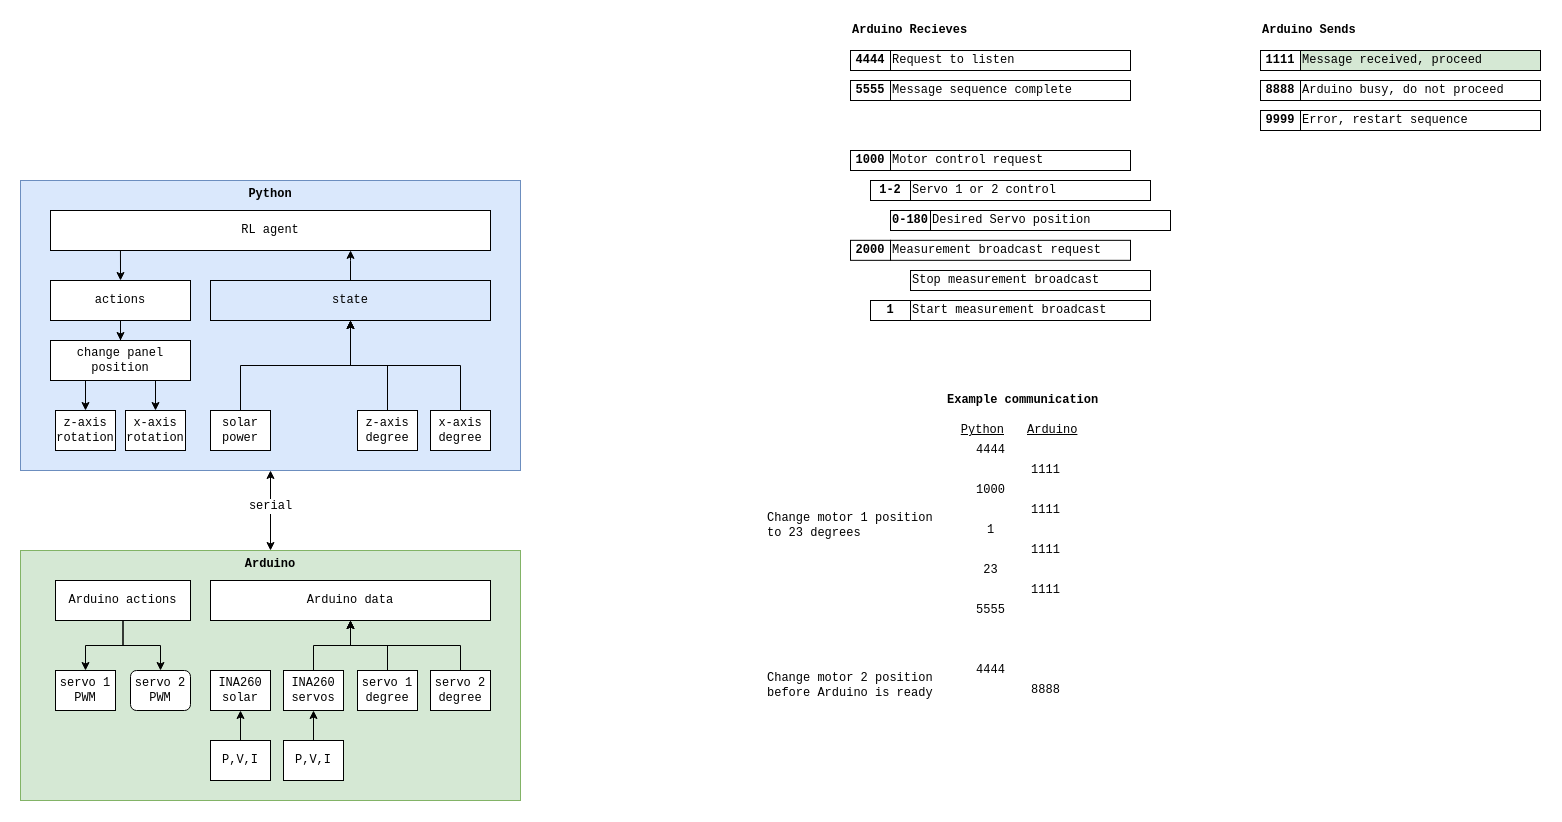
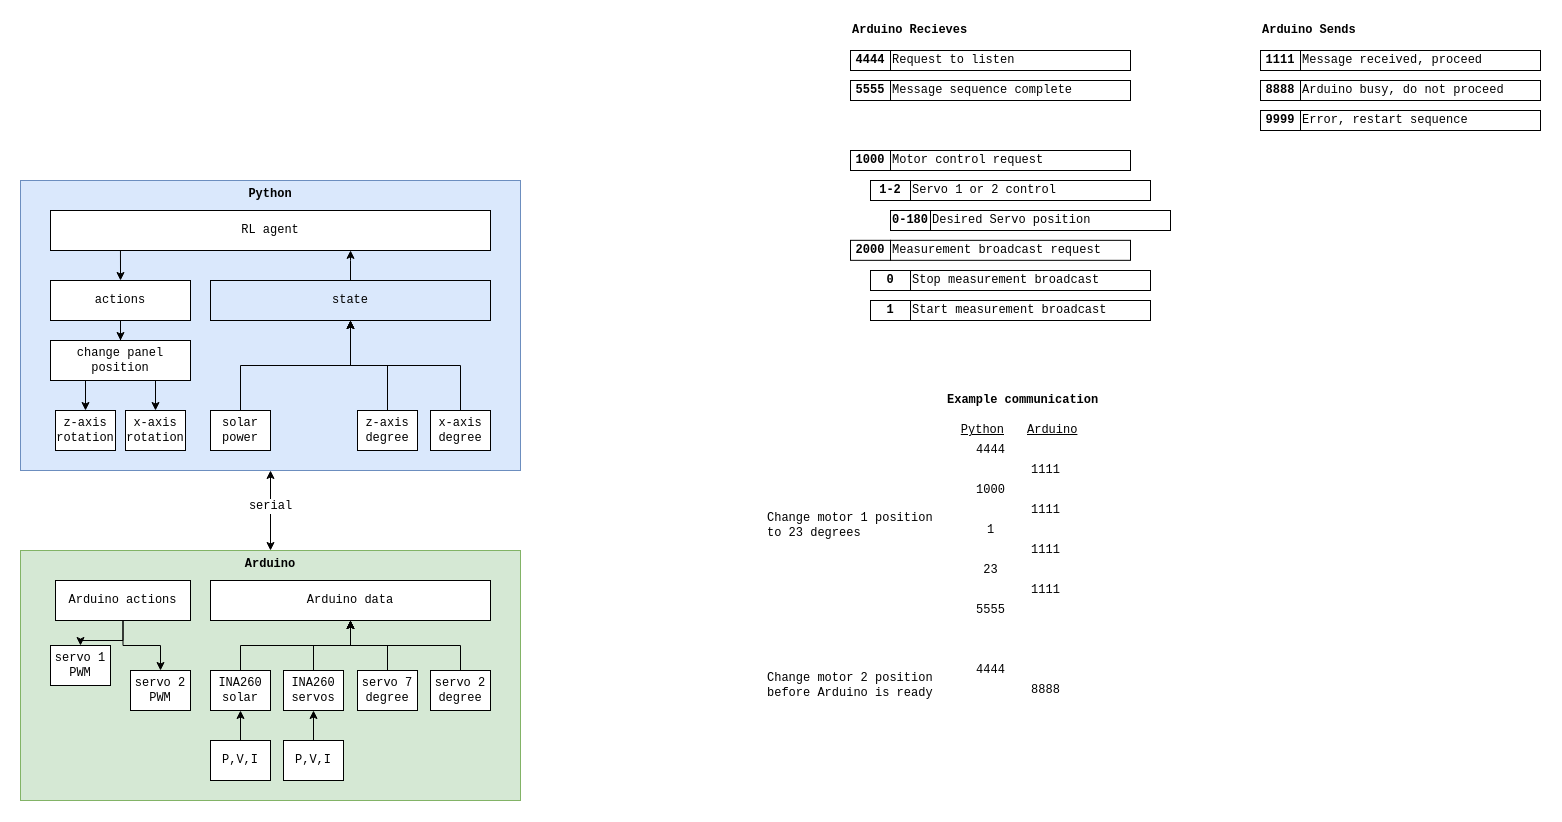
  <mxCell id="0" />
  <mxCell id="1" parent="0" />
  <mxCell id="2" value="&lt;b&gt;Arduino&lt;/b&gt;" style="rounded=0;whiteSpace=wrap;html=1;fillColor=#d5e8d4;fontFamily=Courier New;fontSize=12;strokeColor=#82b366;verticalAlign=top;" parent="1" vertex="1"><mxGeometry x="20" y="550" width="500" height="250" as="geometry" /></mxCell>
  <mxCell id="3" style="edgeStyle=orthogonalEdgeStyle;rounded=0;jumpStyle=none;orthogonalLoop=1;jettySize=auto;html=1;exitX=0.5;exitY=1;exitDx=0;exitDy=0;entryX=0.5;entryY=0;entryDx=0;entryDy=0;endArrow=classic;endFill=1;strokeColor=#000000;strokeWidth=1;fontFamily=Courier New;fontSize=12;startArrow=classic;startFill=1;" parent="1" source="5" target="2" edge="1"><mxGeometry relative="1" as="geometry" /></mxCell>
  <mxCell id="4" value="serial" style="text;html=1;align=center;verticalAlign=middle;resizable=0;points=[];;labelBackgroundColor=#ffffff;fontSize=12;fontFamily=Courier New;" parent="3" vertex="1" connectable="0"><mxGeometry x="0.083" y="-2" relative="1" as="geometry"><mxPoint x="1.67" y="-8" as="offset" /></mxGeometry></mxCell>
  <mxCell id="5" value="Python" style="rounded=0;whiteSpace=wrap;html=1;fillColor=#dae8fc;fontFamily=Courier New;fontSize=12;strokeColor=#6c8ebf;fontStyle=1;verticalAlign=top;" parent="1" vertex="1"><mxGeometry x="20" y="180" width="500" height="290" as="geometry" /></mxCell>
  <mxCell id="6" value="RL agent" style="rounded=0;whiteSpace=wrap;html=1;fillColor=#ffffff;fontFamily=Courier New;fontSize=12;" parent="1" vertex="1"><mxGeometry x="50" y="210" width="440" height="40" as="geometry" /></mxCell>
  <mxCell id="7" style="edgeStyle=orthogonalEdgeStyle;rounded=0;jumpStyle=none;orthogonalLoop=1;jettySize=auto;html=1;exitX=0.75;exitY=1;exitDx=0;exitDy=0;entryX=0.5;entryY=0;entryDx=0;entryDy=0;startArrow=none;startFill=0;endArrow=classic;endFill=1;strokeColor=#000000;strokeWidth=1;fontFamily=Courier New;fontSize=12;" parent="1" source="9" target="13" edge="1"><mxGeometry relative="1" as="geometry" /></mxCell>
  <mxCell id="8" style="edgeStyle=orthogonalEdgeStyle;rounded=0;jumpStyle=none;orthogonalLoop=1;jettySize=auto;html=1;exitX=0.25;exitY=1;exitDx=0;exitDy=0;startArrow=none;startFill=0;endArrow=classic;endFill=1;strokeColor=#000000;strokeWidth=1;fontFamily=Courier New;fontSize=12;" parent="1" source="9" target="12" edge="1"><mxGeometry relative="1" as="geometry" /></mxCell>
  <mxCell id="9" value="change panel position" style="rounded=0;whiteSpace=wrap;html=1;fillColor=#ffffff;fontFamily=Courier New;fontSize=12;" parent="1" vertex="1"><mxGeometry x="50" y="340" width="140" height="40" as="geometry" /></mxCell>
  <mxCell id="10" style="edgeStyle=orthogonalEdgeStyle;rounded=0;orthogonalLoop=1;jettySize=auto;html=1;exitX=0.5;exitY=0;exitDx=0;exitDy=0;fontFamily=Courier New;" parent="1" source="11" target="24" edge="1"><mxGeometry relative="1" as="geometry" /></mxCell>
  <mxCell id="11" value="solar power" style="rounded=0;whiteSpace=wrap;html=1;fillColor=#ffffff;fontFamily=Courier New;fontSize=12;" parent="1" vertex="1"><mxGeometry x="210" y="410" width="60" height="40" as="geometry" /></mxCell>
  <mxCell id="12" value="z-axis rotation" style="rounded=0;whiteSpace=wrap;html=1;fillColor=#ffffff;fontFamily=Courier New;fontSize=12;" parent="1" vertex="1"><mxGeometry x="55" y="410" width="60" height="40" as="geometry" /></mxCell>
  <mxCell id="13" value="x-axis rotation" style="rounded=0;whiteSpace=wrap;html=1;fillColor=#ffffff;fontFamily=Courier New;fontSize=12;" parent="1" vertex="1"><mxGeometry x="125" y="410" width="60" height="40" as="geometry" /></mxCell>
- <mxCell id="14" value="servo 1 PWM" style="rounded=0;whiteSpace=wrap;html=1;fillColor=#ffffff;fontFamily=Courier New;fontSize=12;" parent="1" vertex="1"><mxGeometry x="55" y="670" width="60" height="40" as="geometry" /></mxCell>
- <mxCell id="15" value="servo 2 PWM" style="whiteSpace=wrap;html=1;fillColor=#ffffff;fontFamily=Courier New;fontSize=12;rounded=1;" parent="1" vertex="1"><mxGeometry x="130" y="670" width="60" height="40" as="geometry" /></mxCell>
+ <mxCell id="14" value="servo 1 PWM" style="rounded=0;whiteSpace=wrap;html=1;fillColor=#ffffff;fontFamily=Courier New;fontSize=12;" parent="1" vertex="1"><mxGeometry x="50" y="645" width="60" height="40" as="geometry" /></mxCell>
+ <mxCell id="15" value="servo 2 PWM" style="rounded=0;whiteSpace=wrap;html=1;fillColor=#ffffff;fontFamily=Courier New;fontSize=12;" parent="1" vertex="1"><mxGeometry x="130" y="670" width="60" height="40" as="geometry" /></mxCell>
+ <mxCell id="16" style="edgeStyle=orthogonalEdgeStyle;rounded=0;orthogonalLoop=1;jettySize=auto;html=1;exitX=0.5;exitY=0;exitDx=0;exitDy=0;entryX=0.5;entryY=1;entryDx=0;entryDy=0;fontFamily=Courier New;" parent="1" source="17" target="32" edge="1"><mxGeometry relative="1" as="geometry" /></mxCell>
  <mxCell id="17" value="INA260 solar" style="rounded=0;whiteSpace=wrap;html=1;fillColor=#ffffff;fontFamily=Courier New;fontSize=12;" parent="1" vertex="1"><mxGeometry x="210" y="670" width="60" height="40" as="geometry" /></mxCell>
  <mxCell id="18" style="edgeStyle=orthogonalEdgeStyle;rounded=0;orthogonalLoop=1;jettySize=auto;html=1;entryX=0.5;entryY=1;entryDx=0;entryDy=0;fontFamily=Courier New;" parent="1" source="19" target="17" edge="1"><mxGeometry relative="1" as="geometry" /></mxCell>
  <mxCell id="19" value="P,V,I" style="rounded=0;whiteSpace=wrap;html=1;fillColor=#ffffff;fontFamily=Courier New;fontSize=12;" parent="1" vertex="1"><mxGeometry x="210" y="740" width="60" height="40" as="geometry" /></mxCell>
  <mxCell id="20" style="edgeStyle=orthogonalEdgeStyle;rounded=0;orthogonalLoop=1;jettySize=auto;html=1;exitX=0.5;exitY=1;exitDx=0;exitDy=0;fontFamily=Courier New;" parent="1" source="22" target="9" edge="1"><mxGeometry relative="1" as="geometry" /></mxCell>
  <mxCell id="21" style="edgeStyle=orthogonalEdgeStyle;rounded=0;orthogonalLoop=1;jettySize=auto;html=1;exitX=0.159;exitY=1.002;exitDx=0;exitDy=0;exitPerimeter=0;fontFamily=Courier New;" parent="1" source="6" target="22" edge="1"><mxGeometry relative="1" as="geometry" /></mxCell>
  <mxCell id="22" value="actions" style="rounded=0;whiteSpace=wrap;html=1;fillColor=#ffffff;fontFamily=Courier New;fontSize=12;" parent="1" vertex="1"><mxGeometry x="50" y="280" width="140" height="40" as="geometry" /></mxCell>
  <mxCell id="23" style="edgeStyle=orthogonalEdgeStyle;rounded=0;orthogonalLoop=1;jettySize=auto;html=1;entryX=0.682;entryY=0.997;entryDx=0;entryDy=0;entryPerimeter=0;fontFamily=Courier New;" parent="1" source="24" target="6" edge="1"><mxGeometry relative="1" as="geometry" /></mxCell>
  <mxCell id="24" value="state" style="rounded=0;whiteSpace=wrap;html=1;fillColor=#dae8fc;fontFamily=Courier New;fontSize=12;" parent="1" vertex="1"><mxGeometry x="210" y="280" width="280" height="40" as="geometry" /></mxCell>
  <mxCell id="25" style="edgeStyle=orthogonalEdgeStyle;rounded=0;orthogonalLoop=1;jettySize=auto;html=1;entryX=0.5;entryY=1;entryDx=0;entryDy=0;fontFamily=Courier New;" parent="1" source="26" target="24" edge="1"><mxGeometry relative="1" as="geometry" /></mxCell>
  <mxCell id="26" value="z-axis degree" style="rounded=0;whiteSpace=wrap;html=1;fillColor=#ffffff;fontFamily=Courier New;fontSize=12;" parent="1" vertex="1"><mxGeometry x="357" y="410" width="60" height="40" as="geometry" /></mxCell>
  <mxCell id="27" style="edgeStyle=orthogonalEdgeStyle;rounded=0;orthogonalLoop=1;jettySize=auto;html=1;entryX=0.5;entryY=1;entryDx=0;entryDy=0;fontFamily=Courier New;" parent="1" source="28" target="24" edge="1"><mxGeometry relative="1" as="geometry" /></mxCell>
  <mxCell id="28" value="x-axis degree" style="rounded=0;whiteSpace=wrap;html=1;fillColor=#ffffff;fontFamily=Courier New;fontSize=12;" parent="1" vertex="1"><mxGeometry x="430" y="410" width="60" height="40" as="geometry" /></mxCell>
  <mxCell id="29" style="edgeStyle=orthogonalEdgeStyle;rounded=0;orthogonalLoop=1;jettySize=auto;html=1;exitX=0.5;exitY=1;exitDx=0;exitDy=0;entryX=0.5;entryY=0;entryDx=0;entryDy=0;fontFamily=Courier New;" parent="1" source="31" target="14" edge="1"><mxGeometry relative="1" as="geometry" /></mxCell>
  <mxCell id="30" style="edgeStyle=orthogonalEdgeStyle;rounded=0;orthogonalLoop=1;jettySize=auto;html=1;exitX=0.5;exitY=1;exitDx=0;exitDy=0;entryX=0.5;entryY=0;entryDx=0;entryDy=0;fontFamily=Courier New;" parent="1" source="31" target="15" edge="1"><mxGeometry relative="1" as="geometry" /></mxCell>
  <mxCell id="31" value="Arduino actions" style="rounded=0;whiteSpace=wrap;html=1;fillColor=#ffffff;fontFamily=Courier New;fontSize=12;" parent="1" vertex="1"><mxGeometry x="55" y="580" width="135" height="40" as="geometry" /></mxCell>
  <mxCell id="32" value="Arduino data" style="rounded=0;whiteSpace=wrap;html=1;fillColor=#ffffff;fontFamily=Courier New;fontSize=12;" parent="1" vertex="1"><mxGeometry x="210" y="580" width="280" height="40" as="geometry" /></mxCell>
  <mxCell id="33" style="edgeStyle=orthogonalEdgeStyle;rounded=0;orthogonalLoop=1;jettySize=auto;html=1;entryX=0.5;entryY=1;entryDx=0;entryDy=0;fontFamily=Courier New;" parent="1" source="34" target="32" edge="1"><mxGeometry relative="1" as="geometry" /></mxCell>
- <mxCell id="34" value="servo 1 degree" style="rounded=0;whiteSpace=wrap;html=1;fillColor=#ffffff;fontFamily=Courier New;fontSize=12;" parent="1" vertex="1"><mxGeometry x="357" y="670" width="60" height="40" as="geometry" /></mxCell>
+ <mxCell id="34" value="servo 7 degree" style="rounded=0;whiteSpace=wrap;html=1;fillColor=#ffffff;fontFamily=Courier New;fontSize=12;" parent="1" vertex="1"><mxGeometry x="357" y="670" width="60" height="40" as="geometry" /></mxCell>
  <mxCell id="35" style="edgeStyle=orthogonalEdgeStyle;rounded=0;orthogonalLoop=1;jettySize=auto;html=1;entryX=0.5;entryY=1;entryDx=0;entryDy=0;fontFamily=Courier New;" parent="1" source="36" target="32" edge="1"><mxGeometry relative="1" as="geometry" /></mxCell>
  <mxCell id="36" value="servo 2 degree" style="rounded=0;whiteSpace=wrap;html=1;fillColor=#ffffff;fontFamily=Courier New;fontSize=12;" parent="1" vertex="1"><mxGeometry x="430" y="670" width="60" height="40" as="geometry" /></mxCell>
  <mxCell id="37" style="edgeStyle=orthogonalEdgeStyle;rounded=0;orthogonalLoop=1;jettySize=auto;html=1;exitX=0.5;exitY=0;exitDx=0;exitDy=0;entryX=0.5;entryY=1;entryDx=0;entryDy=0;fontFamily=Courier New;" parent="1" source="38" target="32" edge="1"><mxGeometry relative="1" as="geometry" /></mxCell>
  <mxCell id="38" value="INA260 servos" style="rounded=0;whiteSpace=wrap;html=1;fillColor=#ffffff;fontFamily=Courier New;fontSize=12;" parent="1" vertex="1"><mxGeometry x="283" y="670" width="60" height="40" as="geometry" /></mxCell>
  <mxCell id="39" style="edgeStyle=orthogonalEdgeStyle;rounded=0;orthogonalLoop=1;jettySize=auto;html=1;entryX=0.5;entryY=1;entryDx=0;entryDy=0;fontFamily=Courier New;" parent="1" source="40" target="38" edge="1"><mxGeometry relative="1" as="geometry" /></mxCell>
  <mxCell id="40" value="P,V,I" style="rounded=0;whiteSpace=wrap;html=1;fillColor=#ffffff;fontFamily=Courier New;fontSize=12;" parent="1" vertex="1"><mxGeometry x="283" y="740" width="60" height="40" as="geometry" /></mxCell>
  <mxCell id="41" value="Arduino Recieves" style="text;html=1;align=left;verticalAlign=middle;resizable=0;points=[];;autosize=1;fontFamily=Courier New;fontStyle=1" vertex="1" parent="1"><mxGeometry x="850" y="20" width="130" height="20" as="geometry" /></mxCell>
  <mxCell id="42" value="Arduino Sends" style="text;html=1;align=left;verticalAlign=middle;resizable=0;points=[];;autosize=1;fontFamily=Courier New;fontStyle=1" vertex="1" parent="1"><mxGeometry x="1260" y="20" width="110" height="20" as="geometry" /></mxCell>
  <mxCell id="43" value="" style="group" vertex="1" connectable="0" parent="1"><mxGeometry x="850" y="50" width="280" height="20" as="geometry" /></mxCell>
  <mxCell id="44" value="4444" style="rounded=0;whiteSpace=wrap;html=1;fillColor=#ffffff;fontFamily=Courier New;fontSize=12;align=center;fontStyle=1" vertex="1" parent="43"><mxGeometry width="40" height="20" as="geometry" /></mxCell>
  <mxCell id="45" value="Request to listen" style="rounded=0;whiteSpace=wrap;html=1;fillColor=#ffffff;fontFamily=Courier New;fontSize=12;align=left;" vertex="1" parent="43"><mxGeometry x="40" width="240" height="20" as="geometry" /></mxCell>
  <mxCell id="46" value="" style="group" vertex="1" connectable="0" parent="1"><mxGeometry x="1260" y="80" width="280" height="20" as="geometry" /></mxCell>
  <mxCell id="47" value="8888" style="rounded=0;whiteSpace=wrap;html=1;fillColor=#ffffff;fontFamily=Courier New;fontSize=12;align=center;fontStyle=1" vertex="1" parent="46"><mxGeometry width="40" height="20" as="geometry" /></mxCell>
  <mxCell id="48" value="Arduino busy, do not proceed" style="rounded=0;whiteSpace=wrap;html=1;fillColor=#ffffff;fontFamily=Courier New;fontSize=12;align=left;" vertex="1" parent="46"><mxGeometry x="40" width="240" height="20" as="geometry" /></mxCell>
  <mxCell id="49" value="" style="group" vertex="1" connectable="0" parent="1"><mxGeometry x="1260" y="50" width="280" height="20" as="geometry" /></mxCell>
  <mxCell id="50" value="1111" style="rounded=0;whiteSpace=wrap;html=1;fillColor=#ffffff;fontFamily=Courier New;fontSize=12;align=center;fontStyle=1" vertex="1" parent="49"><mxGeometry width="40" height="20" as="geometry" /></mxCell>
- <mxCell id="51" value="Message received, proceed" style="rounded=0;whiteSpace=wrap;html=1;fillColor=#d5e8d4;fontFamily=Courier New;fontSize=12;align=left;" vertex="1" parent="49"><mxGeometry x="40" width="240" height="20" as="geometry" /></mxCell>
+ <mxCell id="51" value="Message received, proceed" style="rounded=0;whiteSpace=wrap;html=1;fillColor=#ffffff;fontFamily=Courier New;fontSize=12;align=left;" vertex="1" parent="49"><mxGeometry x="40" width="240" height="20" as="geometry" /></mxCell>
  <mxCell id="52" value="" style="group" vertex="1" connectable="0" parent="1"><mxGeometry x="1260" y="110" width="280" height="20" as="geometry" /></mxCell>
  <mxCell id="53" value="9999" style="rounded=0;whiteSpace=wrap;html=1;fillColor=#ffffff;fontFamily=Courier New;fontSize=12;align=center;fontStyle=1" vertex="1" parent="52"><mxGeometry width="40" height="20" as="geometry" /></mxCell>
  <mxCell id="54" value="Error, restart sequence" style="rounded=0;whiteSpace=wrap;html=1;fillColor=#ffffff;fontFamily=Courier New;fontSize=12;align=left;" vertex="1" parent="52"><mxGeometry x="40" width="240" height="20" as="geometry" /></mxCell>
  <mxCell id="55" value="" style="group" vertex="1" connectable="0" parent="1"><mxGeometry x="850" y="80" width="280" height="20" as="geometry" /></mxCell>
  <mxCell id="56" value="5555" style="rounded=0;whiteSpace=wrap;html=1;fillColor=#ffffff;fontFamily=Courier New;fontSize=12;align=center;fontStyle=1" vertex="1" parent="55"><mxGeometry width="40" height="20" as="geometry" /></mxCell>
  <mxCell id="57" value="Message sequence complete" style="rounded=0;whiteSpace=wrap;html=1;fillColor=#ffffff;fontFamily=Courier New;fontSize=12;align=left;" vertex="1" parent="55"><mxGeometry x="40" width="240" height="20" as="geometry" /></mxCell>
  <mxCell id="58" value="" style="group" vertex="1" connectable="0" parent="1"><mxGeometry x="850" y="150" width="280" height="20" as="geometry" /></mxCell>
  <mxCell id="59" value="1000" style="rounded=0;whiteSpace=wrap;html=1;fillColor=#ffffff;fontFamily=Courier New;fontSize=12;align=center;fontStyle=1" vertex="1" parent="58"><mxGeometry width="40" height="20" as="geometry" /></mxCell>
  <mxCell id="60" value="Motor control request" style="rounded=0;whiteSpace=wrap;html=1;fillColor=#ffffff;fontFamily=Courier New;fontSize=12;align=left;" vertex="1" parent="58"><mxGeometry x="40" width="240" height="20" as="geometry" /></mxCell>
  <mxCell id="61" value="" style="group" vertex="1" connectable="0" parent="1"><mxGeometry x="850" y="239.83" width="280" height="20" as="geometry" /></mxCell>
  <mxCell id="62" value="2000" style="rounded=0;whiteSpace=wrap;html=1;fillColor=#ffffff;fontFamily=Courier New;fontSize=12;align=center;fontStyle=1" vertex="1" parent="61"><mxGeometry width="40" height="20" as="geometry" /></mxCell>
  <mxCell id="63" value="Measurement broadcast request" style="rounded=0;whiteSpace=wrap;html=1;fillColor=#ffffff;fontFamily=Courier New;fontSize=12;align=left;" vertex="1" parent="61"><mxGeometry x="40" width="240" height="20" as="geometry" /></mxCell>
  <mxCell id="64" value="" style="group" vertex="1" connectable="0" parent="1"><mxGeometry x="870" y="180" width="280" height="20" as="geometry" /></mxCell>
  <mxCell id="65" value="1-2" style="rounded=0;whiteSpace=wrap;html=1;fillColor=#ffffff;fontFamily=Courier New;fontSize=12;align=center;fontStyle=1" vertex="1" parent="64"><mxGeometry width="40" height="20" as="geometry" /></mxCell>
  <mxCell id="66" value="Servo 1 or 2 control" style="rounded=0;whiteSpace=wrap;html=1;fillColor=#ffffff;fontFamily=Courier New;fontSize=12;align=left;" vertex="1" parent="64"><mxGeometry x="40" width="240" height="20" as="geometry" /></mxCell>
  <mxCell id="67" value="" style="group" vertex="1" connectable="0" parent="1"><mxGeometry x="890" y="210" width="280" height="20" as="geometry" /></mxCell>
  <mxCell id="68" value="0-180" style="rounded=0;whiteSpace=wrap;html=1;fillColor=#ffffff;fontFamily=Courier New;fontSize=12;align=center;fontStyle=1" vertex="1" parent="67"><mxGeometry width="40" height="20" as="geometry" /></mxCell>
  <mxCell id="69" value="Desired Servo position" style="rounded=0;whiteSpace=wrap;html=1;fillColor=#ffffff;fontFamily=Courier New;fontSize=12;align=left;" vertex="1" parent="67"><mxGeometry x="40" width="240" height="20" as="geometry" /></mxCell>
  <mxCell id="70" value="" style="group" vertex="1" connectable="0" parent="1"><mxGeometry x="870" y="270" width="280" height="20" as="geometry" /></mxCell>
+ <mxCell id="71" value="0" style="rounded=0;whiteSpace=wrap;html=1;fillColor=#ffffff;fontFamily=Courier New;fontSize=12;align=center;fontStyle=1" vertex="1" parent="70"><mxGeometry width="40" height="20" as="geometry" /></mxCell>
  <mxCell id="72" value="Stop measurement broadcast" style="rounded=0;whiteSpace=wrap;html=1;fillColor=#ffffff;fontFamily=Courier New;fontSize=12;align=left;" vertex="1" parent="70"><mxGeometry x="40" width="240" height="20" as="geometry" /></mxCell>
  <mxCell id="73" value="" style="group" vertex="1" connectable="0" parent="1"><mxGeometry x="870" y="300" width="280" height="20" as="geometry" /></mxCell>
  <mxCell id="74" value="1" style="rounded=0;whiteSpace=wrap;html=1;fillColor=#ffffff;fontFamily=Courier New;fontSize=12;align=center;fontStyle=1" vertex="1" parent="73"><mxGeometry width="40" height="20" as="geometry" /></mxCell>
  <mxCell id="75" value="Start measurement broadcast" style="rounded=0;whiteSpace=wrap;html=1;fillColor=#ffffff;fontFamily=Courier New;fontSize=12;align=left;" vertex="1" parent="73"><mxGeometry x="40" width="240" height="20" as="geometry" /></mxCell>
  <mxCell id="76" value="Example communication" style="text;html=1;align=left;verticalAlign=middle;resizable=0;points=[];;autosize=1;fontFamily=Courier New;fontStyle=1" vertex="1" parent="1"><mxGeometry x="945" y="390" width="170" height="20" as="geometry" /></mxCell>
  <mxCell id="77" value="&lt;u&gt;Python&lt;/u&gt;" style="text;html=1;align=right;verticalAlign=middle;resizable=0;points=[];;autosize=1;fontFamily=Courier New;" vertex="1" parent="1"><mxGeometry x="945" y="420" width="60" height="20" as="geometry" /></mxCell>
  <mxCell id="78" value="&lt;u&gt;Arduino&lt;/u&gt;" style="text;html=1;align=left;verticalAlign=middle;resizable=0;points=[];;autosize=1;fontFamily=Courier New;" vertex="1" parent="1"><mxGeometry x="1025" y="420" width="70" height="20" as="geometry" /></mxCell>
  <mxCell id="79" value="4444" style="text;html=1;align=center;verticalAlign=middle;resizable=0;points=[];;autosize=1;fontFamily=Courier New;" vertex="1" parent="1"><mxGeometry x="970" y="440" width="40" height="20" as="geometry" /></mxCell>
  <mxCell id="80" value="1111" style="text;html=1;align=center;verticalAlign=middle;resizable=0;points=[];;autosize=1;fontFamily=Courier New;" vertex="1" parent="1"><mxGeometry x="1025" y="460" width="40" height="20" as="geometry" /></mxCell>
  <mxCell id="81" value="1000" style="text;html=1;align=center;verticalAlign=middle;resizable=0;points=[];;autosize=1;fontFamily=Courier New;" vertex="1" parent="1"><mxGeometry x="970" y="480" width="40" height="20" as="geometry" /></mxCell>
  <mxCell id="82" value="1111" style="text;html=1;align=center;verticalAlign=middle;resizable=0;points=[];;autosize=1;fontFamily=Courier New;" vertex="1" parent="1"><mxGeometry x="1025" y="500" width="40" height="20" as="geometry" /></mxCell>
  <mxCell id="83" value="1" style="text;html=1;align=center;verticalAlign=middle;resizable=0;points=[];;autosize=1;fontFamily=Courier New;" vertex="1" parent="1"><mxGeometry x="980" y="520" width="20" height="20" as="geometry" /></mxCell>
  <mxCell id="84" value="1111" style="text;html=1;align=center;verticalAlign=middle;resizable=0;points=[];;autosize=1;fontFamily=Courier New;" vertex="1" parent="1"><mxGeometry x="1025" y="540" width="40" height="20" as="geometry" /></mxCell>
  <mxCell id="85" value="23" style="text;html=1;align=center;verticalAlign=middle;resizable=0;points=[];;autosize=1;fontFamily=Courier New;" vertex="1" parent="1"><mxGeometry x="975" y="560" width="30" height="20" as="geometry" /></mxCell>
  <mxCell id="86" value="1111" style="text;html=1;align=center;verticalAlign=middle;resizable=0;points=[];;autosize=1;fontFamily=Courier New;" vertex="1" parent="1"><mxGeometry x="1025" y="580" width="40" height="20" as="geometry" /></mxCell>
  <mxCell id="87" value="5555" style="text;html=1;align=center;verticalAlign=middle;resizable=0;points=[];;autosize=1;fontFamily=Courier New;" vertex="1" parent="1"><mxGeometry x="970" y="600" width="40" height="20" as="geometry" /></mxCell>
  <mxCell id="88" value="Change motor 1 position&lt;br&gt;to 23 degrees" style="text;html=1;align=left;verticalAlign=middle;resizable=0;points=[];;autosize=1;fontFamily=Courier New;" vertex="1" parent="1"><mxGeometry x="765" y="510" width="180" height="30" as="geometry" /></mxCell>
  <mxCell id="89" value="Change motor 2 position&amp;nbsp;&lt;br&gt;before Arduino is ready" style="text;html=1;align=left;verticalAlign=middle;resizable=0;points=[];;autosize=1;fontFamily=Courier New;" vertex="1" parent="1"><mxGeometry x="765" y="670" width="190" height="30" as="geometry" /></mxCell>
  <mxCell id="90" value="4444" style="text;html=1;align=center;verticalAlign=middle;resizable=0;points=[];;autosize=1;fontFamily=Courier New;" vertex="1" parent="1"><mxGeometry x="970" y="660" width="40" height="20" as="geometry" /></mxCell>
  <mxCell id="91" value="8888" style="text;html=1;align=center;verticalAlign=middle;resizable=0;points=[];;autosize=1;fontFamily=Courier New;" vertex="1" parent="1"><mxGeometry x="1025" y="680" width="40" height="20" as="geometry" /></mxCell>
